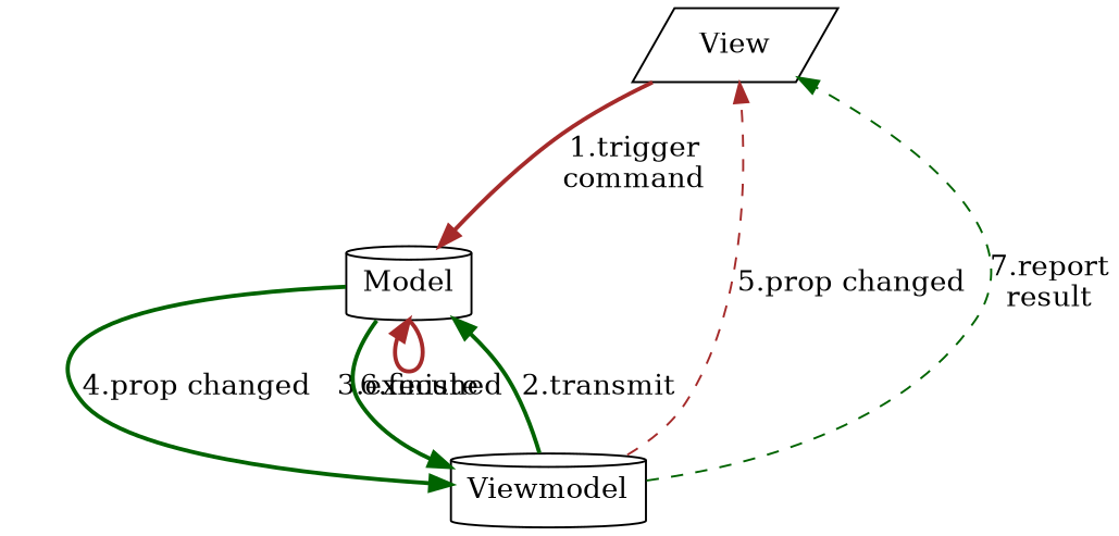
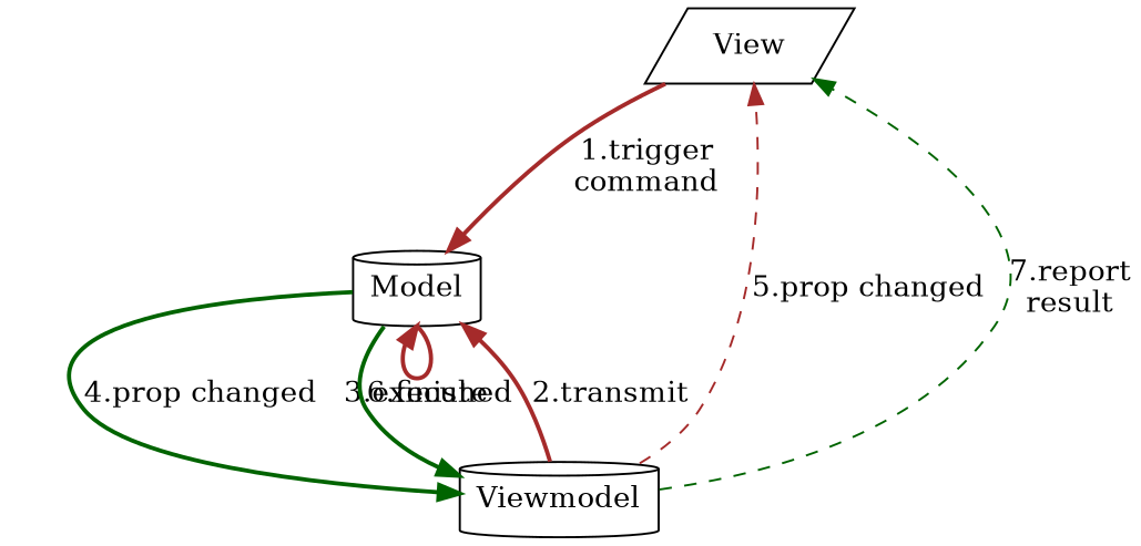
  digraph {
    ranksep=0.7
    node [shape=cylinder]
    edge [color=brown style=bold]
    n1 [label=View shape=parallelogram]
    n2 [label=Model]
    n3 [label=Viewmodel]
    n1 -> n2 [label="1.trigger\ncommand"]
    n2 -> n2 [headport=s label="3.execute" tailport=s]
    n2 -> n3 [color=darkgreen label="4.prop changed"]
    n2 -> n3 [color=darkgreen label="6.finished"]
    n3 -> n1 [label="5.prop changed" style=dashed]
    n3 -> n1 [color=darkgreen label="7.report\nresult" style=dashed]
-   n3 -> n2 [color=darkgreen label="2.transmit"]
+   n3 -> n2 [label="2.transmit"]
  }
